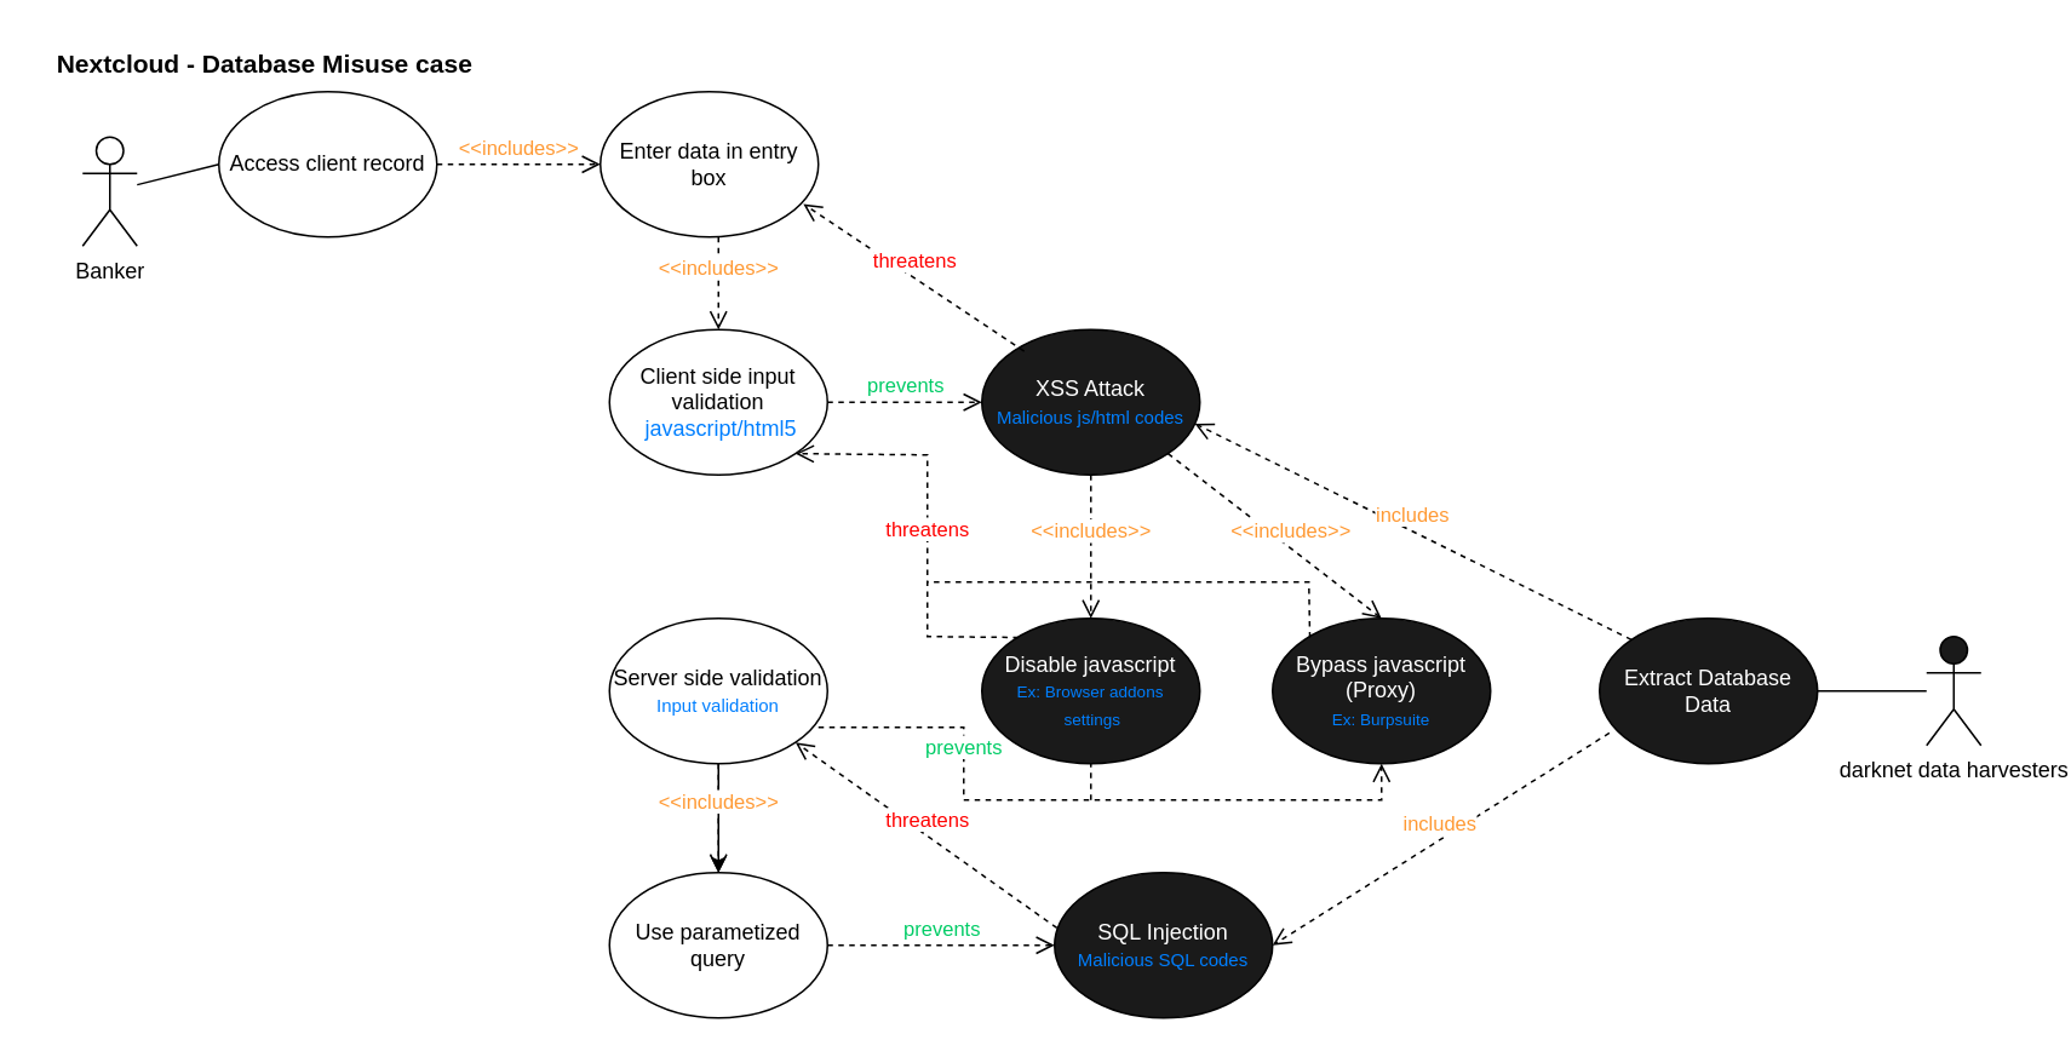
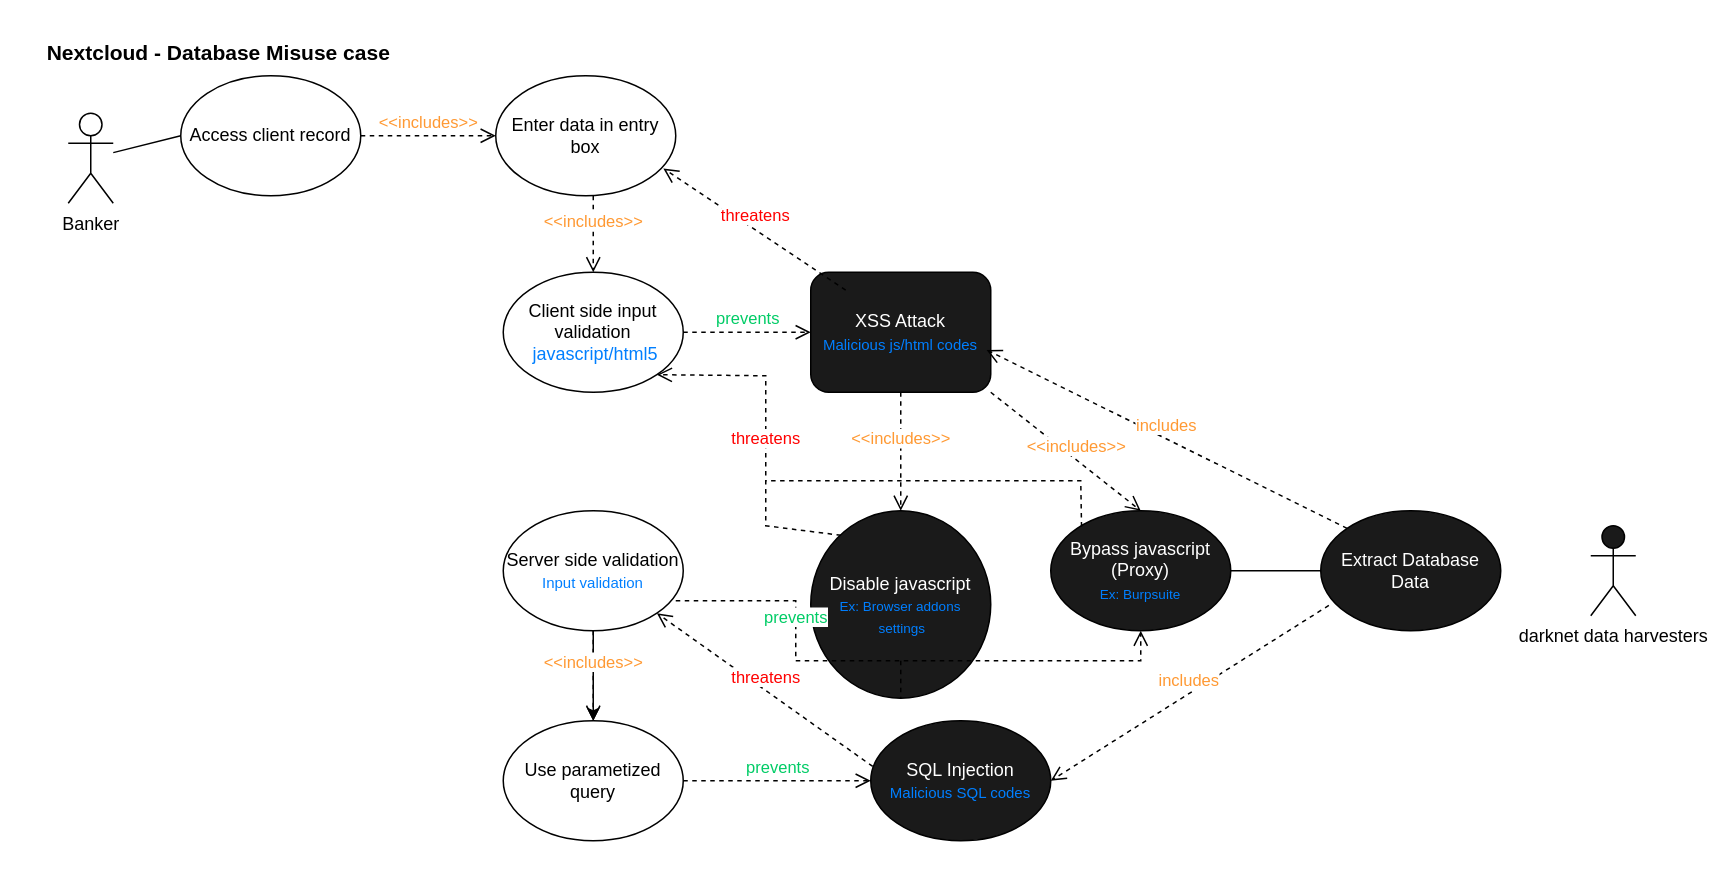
  <mxCell id="0" />
  <mxCell id="1" parent="0" />
  <mxCell id="2" value="Banker" style="shape=umlActor;verticalLabelPosition=bottom;verticalAlign=top;html=1;outlineConnect=0;fillColor=#FFFFFF;" parent="1" vertex="1"><mxGeometry x="45" y="75" width="30" height="60" as="geometry" /></mxCell>
  <mxCell id="3" value="" style="endArrow=none;html=1;entryX=0;entryY=0.5;entryDx=0;entryDy=0;" parent="1" source="2" target="4" edge="1"><mxGeometry width="50" height="50" relative="1" as="geometry"><mxPoint x="50" y="112" as="sourcePoint" /><mxPoint x="140" y="112" as="targetPoint" /></mxGeometry></mxCell>
  <mxCell id="4" value="Access client record" style="ellipse;whiteSpace=wrap;html=1;fillColor=#FFFFFF;" parent="1" vertex="1"><mxGeometry x="120" y="50" width="120" height="80" as="geometry" /></mxCell>
  <mxCell id="5" value="darknet data harvesters" style="shape=umlActor;verticalLabelPosition=bottom;verticalAlign=top;html=1;outlineConnect=0;fillColor=#1A1A1A;" parent="1" vertex="1"><mxGeometry x="1060" y="350" width="30" height="60" as="geometry" /></mxCell>
  <mxCell id="6" value="Enter data in entry box" style="ellipse;whiteSpace=wrap;html=1;fillColor=#FFFFFF;" parent="1" vertex="1"><mxGeometry x="330" y="50" width="120" height="80" as="geometry" /></mxCell>
  <mxCell id="7" value="&amp;lt;&amp;lt;includes&amp;gt;&amp;gt;" style="html=1;verticalAlign=bottom;endArrow=open;dashed=1;endSize=8;curved=0;rounded=0;entryX=0;entryY=0.5;entryDx=0;entryDy=0;fontColor=#FF9933;exitX=1;exitY=0.5;exitDx=0;exitDy=0;" parent="1" source="4" target="6" edge="1"><mxGeometry relative="1" as="geometry"><mxPoint x="250" y="90" as="sourcePoint" /><mxPoint x="600" y="330" as="targetPoint" /></mxGeometry></mxCell>
  <mxCell id="8" value="Client side input validation &lt;br&gt;&amp;nbsp;&lt;font color=&quot;#007fff&quot;&gt;javascript/html5&lt;/font&gt;" style="ellipse;whiteSpace=wrap;html=1;fillColor=#FFFFFF;" parent="1" vertex="1"><mxGeometry x="335" y="181" width="120" height="80" as="geometry" /></mxCell>
  <mxCell id="9" value="&amp;lt;&amp;lt;includes&amp;gt;&amp;gt;" style="html=1;verticalAlign=bottom;endArrow=open;dashed=1;endSize=8;curved=0;rounded=0;exitX=0.5;exitY=1;exitDx=0;exitDy=0;entryX=0.5;entryY=0;entryDx=0;entryDy=0;fontColor=#FF9933;fontStyle=0" parent="1" target="8" edge="1"><mxGeometry relative="1" as="geometry"><mxPoint x="395" y="130" as="sourcePoint" /><mxPoint x="345" y="100" as="targetPoint" /></mxGeometry></mxCell>
- <mxCell id="10" value="XSS Attack&lt;br&gt;&lt;font color=&quot;#007fff&quot; style=&quot;font-size: 10px;&quot;&gt;Malicious js/html codes&lt;/font&gt;" style="ellipse;whiteSpace=wrap;html=1;fillColor=#1A1A1A;fontColor=#FFFFFF;" parent="1" vertex="1"><mxGeometry x="540" y="181" width="120" height="80" as="geometry" /></mxCell>
+ <mxCell id="10" value="XSS Attack&lt;br&gt;&lt;font color=&quot;#007fff&quot; style=&quot;font-size: 10px;&quot;&gt;Malicious js/html codes&lt;/font&gt;" style="whiteSpace=wrap;html=1;fillColor=#1A1A1A;fontColor=#FFFFFF;rounded=1;" parent="1" vertex="1"><mxGeometry x="540" y="181" width="120" height="80" as="geometry" /></mxCell>
  <mxCell id="11" value="prevents" style="html=1;verticalAlign=bottom;endArrow=open;dashed=1;endSize=8;curved=0;rounded=0;exitX=1;exitY=0.5;exitDx=0;exitDy=0;entryX=0;entryY=0.5;entryDx=0;entryDy=0;fontColor=#00CC66;fontStyle=0" parent="1" source="8" target="10" edge="1"><mxGeometry relative="1" as="geometry"><mxPoint x="405" y="140" as="sourcePoint" /><mxPoint x="405" y="210" as="targetPoint" /></mxGeometry></mxCell>
  <mxCell id="12" value="threatens" style="html=1;verticalAlign=bottom;endArrow=open;dashed=1;endSize=8;curved=0;rounded=0;exitX=0.194;exitY=0.148;exitDx=0;exitDy=0;entryX=0.931;entryY=0.773;entryDx=0;entryDy=0;fontColor=#FF0000;fontStyle=0;entryPerimeter=0;exitPerimeter=0;" parent="1" source="10" target="6" edge="1"><mxGeometry relative="1" as="geometry"><mxPoint x="415" y="150" as="sourcePoint" /><mxPoint x="443.48" y="115.28" as="targetPoint" /></mxGeometry></mxCell>
  <mxCell id="13" value="Nextcloud - Database Misuse case" style="text;html=1;align=center;verticalAlign=middle;resizable=0;points=[];autosize=1;strokeColor=none;fillColor=none;fontStyle=1;fontSize=14;" parent="1" vertex="1"><mxGeometry x="20" y="20" width="250" height="30" as="geometry" /></mxCell>
- <mxCell id="14" value="Disable javascript&lt;br&gt;&lt;font color=&quot;#007fff&quot; style=&quot;font-size: 9px;&quot;&gt;Ex: Browser addons&lt;br&gt;&amp;nbsp;settings&lt;/font&gt;" style="ellipse;whiteSpace=wrap;html=1;fillColor=#1A1A1A;fontColor=#FFFFFF;" parent="1" vertex="1"><mxGeometry x="540" y="340" width="120" height="80" as="geometry" /></mxCell>
- <mxCell id="15" value="" style="endArrow=none;html=1;exitX=1;exitY=0.5;exitDx=0;exitDy=0;" parent="1" source="20" target="5" edge="1"><mxGeometry width="50" height="50" relative="1" as="geometry"><mxPoint x="607" y="116" as="sourcePoint" /><mxPoint x="760" y="131" as="targetPoint" /></mxGeometry></mxCell>
+ <mxCell id="14" value="Disable javascript&lt;br&gt;&lt;font color=&quot;#007fff&quot; style=&quot;font-size: 9px;&quot;&gt;Ex: Browser addons&lt;br&gt;&amp;nbsp;settings&lt;/font&gt;" style="ellipse;whiteSpace=wrap;html=1;fillColor=#1A1A1A;fontColor=#FFFFFF;" parent="1" vertex="1"><mxGeometry x="540" y="340" width="120" height="125" as="geometry" /></mxCell>
+ <mxCell id="15" value="" style="endArrow=none;html=1;exitX=1;exitY=0.5;exitDx=0;exitDy=0;" parent="1" source="20" target="22" edge="1"><mxGeometry width="50" height="50" relative="1" as="geometry"><mxPoint x="607" y="116" as="sourcePoint" /><mxPoint x="760" y="131" as="targetPoint" /></mxGeometry></mxCell>
  <mxCell id="16" value="" style="edgeStyle=orthogonalEdgeStyle;rounded=0;orthogonalLoop=1;jettySize=auto;html=1;" edge="1" parent="1" source="17" target="24"><mxGeometry relative="1" as="geometry" /></mxCell>
  <mxCell id="17" value="Server side validation&lt;br&gt;&lt;font style=&quot;font-size: 10px;&quot; color=&quot;#007fff&quot;&gt;Input validation&lt;/font&gt;" style="ellipse;whiteSpace=wrap;html=1;fillColor=#FFFFFF;" parent="1" vertex="1"><mxGeometry x="335" y="340" width="120" height="80" as="geometry" /></mxCell>
  <mxCell id="18" value="includes" style="html=1;verticalAlign=bottom;endArrow=open;dashed=1;endSize=8;curved=0;rounded=0;exitX=0;exitY=0;exitDx=0;exitDy=0;entryX=0.977;entryY=0.647;entryDx=0;entryDy=0;fontColor=#FF9933;fontStyle=0;entryPerimeter=0;" parent="1" source="20" target="10" edge="1"><mxGeometry relative="1" as="geometry"><mxPoint x="405" y="140" as="sourcePoint" /><mxPoint x="395" y="1" as="targetPoint" /></mxGeometry></mxCell>
  <mxCell id="19" value="threatens" style="html=1;verticalAlign=bottom;endArrow=open;dashed=1;endSize=8;curved=0;rounded=0;entryX=1;entryY=1;entryDx=0;entryDy=0;fontColor=#FF0000;fontStyle=0;exitX=0.168;exitY=0.131;exitDx=0;exitDy=0;exitPerimeter=0;" parent="1" source="14" target="8" edge="1"><mxGeometry x="-0.101" relative="1" as="geometry"><mxPoint x="760" y="300" as="sourcePoint" /><mxPoint x="455" y="356" as="targetPoint" /><Array as="points"><mxPoint x="510" y="350" /><mxPoint x="510" y="300" /><mxPoint x="510" y="250" /></Array><mxPoint as="offset" /></mxGeometry></mxCell>
  <mxCell id="20" value="Extract Database Data" style="ellipse;whiteSpace=wrap;html=1;fillColor=#1A1A1A;fontColor=#FFFFFF;" parent="1" vertex="1"><mxGeometry x="880" y="340" width="120" height="80" as="geometry" /></mxCell>
  <mxCell id="21" value="&amp;lt;&amp;lt;includes&amp;gt;&amp;gt;" style="html=1;verticalAlign=bottom;endArrow=open;dashed=1;endSize=8;curved=0;rounded=0;entryX=0.5;entryY=0;entryDx=0;entryDy=0;fontColor=#FF9933;fontStyle=0;exitX=0.5;exitY=1;exitDx=0;exitDy=0;" parent="1" source="10" target="14" edge="1"><mxGeometry relative="1" as="geometry"><mxPoint x="600" y="271" as="sourcePoint" /><mxPoint x="600" y="321" as="targetPoint" /></mxGeometry></mxCell>
  <mxCell id="22" value="Bypass javascript (Proxy)&lt;br&gt;&lt;font style=&quot;font-size: 9px;&quot; color=&quot;#007fff&quot;&gt;Ex: Burpsuite&lt;/font&gt;" style="ellipse;whiteSpace=wrap;html=1;fillColor=#1A1A1A;fontColor=#FFFFFF;" vertex="1" parent="1"><mxGeometry x="700" y="340" width="120" height="80" as="geometry" /></mxCell>
  <mxCell id="23" value="&amp;lt;&amp;lt;includes&amp;gt;&amp;gt;" style="html=1;verticalAlign=bottom;endArrow=open;dashed=1;endSize=8;curved=0;rounded=0;fontColor=#FF9933;fontStyle=0;exitX=1;exitY=1;exitDx=0;exitDy=0;entryX=0.5;entryY=0;entryDx=0;entryDy=0;" edge="1" parent="1" source="10" target="22"><mxGeometry x="0.146" relative="1" as="geometry"><mxPoint x="600" y="401" as="sourcePoint" /><mxPoint x="610" y="471" as="targetPoint" /><mxPoint as="offset" /></mxGeometry></mxCell>
  <mxCell id="24" value="Use parametized query" style="ellipse;whiteSpace=wrap;html=1;fillColor=#FFFFFF;" vertex="1" parent="1"><mxGeometry x="335" y="480" width="120" height="80" as="geometry" /></mxCell>
  <mxCell id="25" value="&amp;lt;&amp;lt;includes&amp;gt;&amp;gt;" style="html=1;verticalAlign=bottom;endArrow=open;dashed=1;endSize=8;curved=0;rounded=0;entryX=0.5;entryY=0;entryDx=0;entryDy=0;fontColor=#FF9933;fontStyle=0;exitX=0.5;exitY=1;exitDx=0;exitDy=0;" edge="1" parent="1" target="24" source="17"><mxGeometry relative="1" as="geometry"><mxPoint x="395" y="560" as="sourcePoint" /><mxPoint x="394.5" y="720" as="targetPoint" /></mxGeometry></mxCell>
  <mxCell id="26" value="SQL Injection&lt;br&gt;&lt;font style=&quot;font-size: 10px;&quot; color=&quot;#007fff&quot;&gt;Malicious SQL codes&lt;/font&gt;" style="ellipse;whiteSpace=wrap;html=1;fillColor=#1A1A1A;fontColor=#FFFFFF;" vertex="1" parent="1"><mxGeometry x="580" y="480" width="120" height="80" as="geometry" /></mxCell>
  <mxCell id="27" value="" style="endArrow=none;dashed=1;html=1;rounded=0;exitX=0.171;exitY=0.132;exitDx=0;exitDy=0;exitPerimeter=0;" edge="1" parent="1" source="22"><mxGeometry width="50" height="50" relative="1" as="geometry"><mxPoint x="717.574" y="352.716" as="sourcePoint" /><mxPoint x="510" y="320" as="targetPoint" /><Array as="points"><mxPoint x="720" y="320" /></Array></mxGeometry></mxCell>
  <mxCell id="28" value="includes" style="html=1;verticalAlign=bottom;endArrow=open;dashed=1;endSize=8;curved=0;rounded=0;exitX=0.045;exitY=0.789;exitDx=0;exitDy=0;entryX=1;entryY=0.5;entryDx=0;entryDy=0;fontColor=#FF9933;fontStyle=0;exitPerimeter=0;" edge="1" parent="1" source="20" target="26"><mxGeometry relative="1" as="geometry"><mxPoint x="908" y="362" as="sourcePoint" /><mxPoint x="667" y="243" as="targetPoint" /></mxGeometry></mxCell>
  <mxCell id="29" value="threatens" style="html=1;verticalAlign=bottom;endArrow=open;dashed=1;endSize=8;curved=0;rounded=0;exitX=0.011;exitY=0.381;exitDx=0;exitDy=0;entryX=1;entryY=1;entryDx=0;entryDy=0;fontColor=#FF0000;fontStyle=0;exitPerimeter=0;" edge="1" parent="1" source="26" target="17"><mxGeometry relative="1" as="geometry"><mxPoint x="573" y="203" as="sourcePoint" /><mxPoint x="452" y="122" as="targetPoint" /></mxGeometry></mxCell>
  <mxCell id="30" value="prevents" style="html=1;verticalAlign=bottom;endArrow=open;dashed=1;endSize=8;curved=0;rounded=0;fontColor=#00CC66;fontStyle=0;entryX=0;entryY=0.5;entryDx=0;entryDy=0;exitX=1;exitY=0.5;exitDx=0;exitDy=0;" edge="1" parent="1" source="24" target="26"><mxGeometry relative="1" as="geometry"><mxPoint x="470" y="650" as="sourcePoint" /><mxPoint x="565" y="520" as="targetPoint" /></mxGeometry></mxCell>
  <mxCell id="31" value="prevents" style="html=1;verticalAlign=bottom;endArrow=open;dashed=1;endSize=8;curved=0;rounded=0;fontColor=#00CC66;fontStyle=0;entryX=0.5;entryY=1;entryDx=0;entryDy=0;" edge="1" parent="1" target="22"><mxGeometry x="-0.46" relative="1" as="geometry"><mxPoint x="450" y="400" as="sourcePoint" /><mxPoint x="550" y="390" as="targetPoint" /><Array as="points"><mxPoint x="530" y="400" /><mxPoint x="530" y="440" /><mxPoint x="760" y="440" /></Array><mxPoint as="offset" /></mxGeometry></mxCell>
  <mxCell id="32" value="" style="endArrow=none;dashed=1;html=1;rounded=0;entryX=0.5;entryY=1;entryDx=0;entryDy=0;" edge="1" parent="1" target="14"><mxGeometry width="50" height="50" relative="1" as="geometry"><mxPoint x="600" y="440" as="sourcePoint" /><mxPoint x="710" y="420" as="targetPoint" /></mxGeometry></mxCell>
